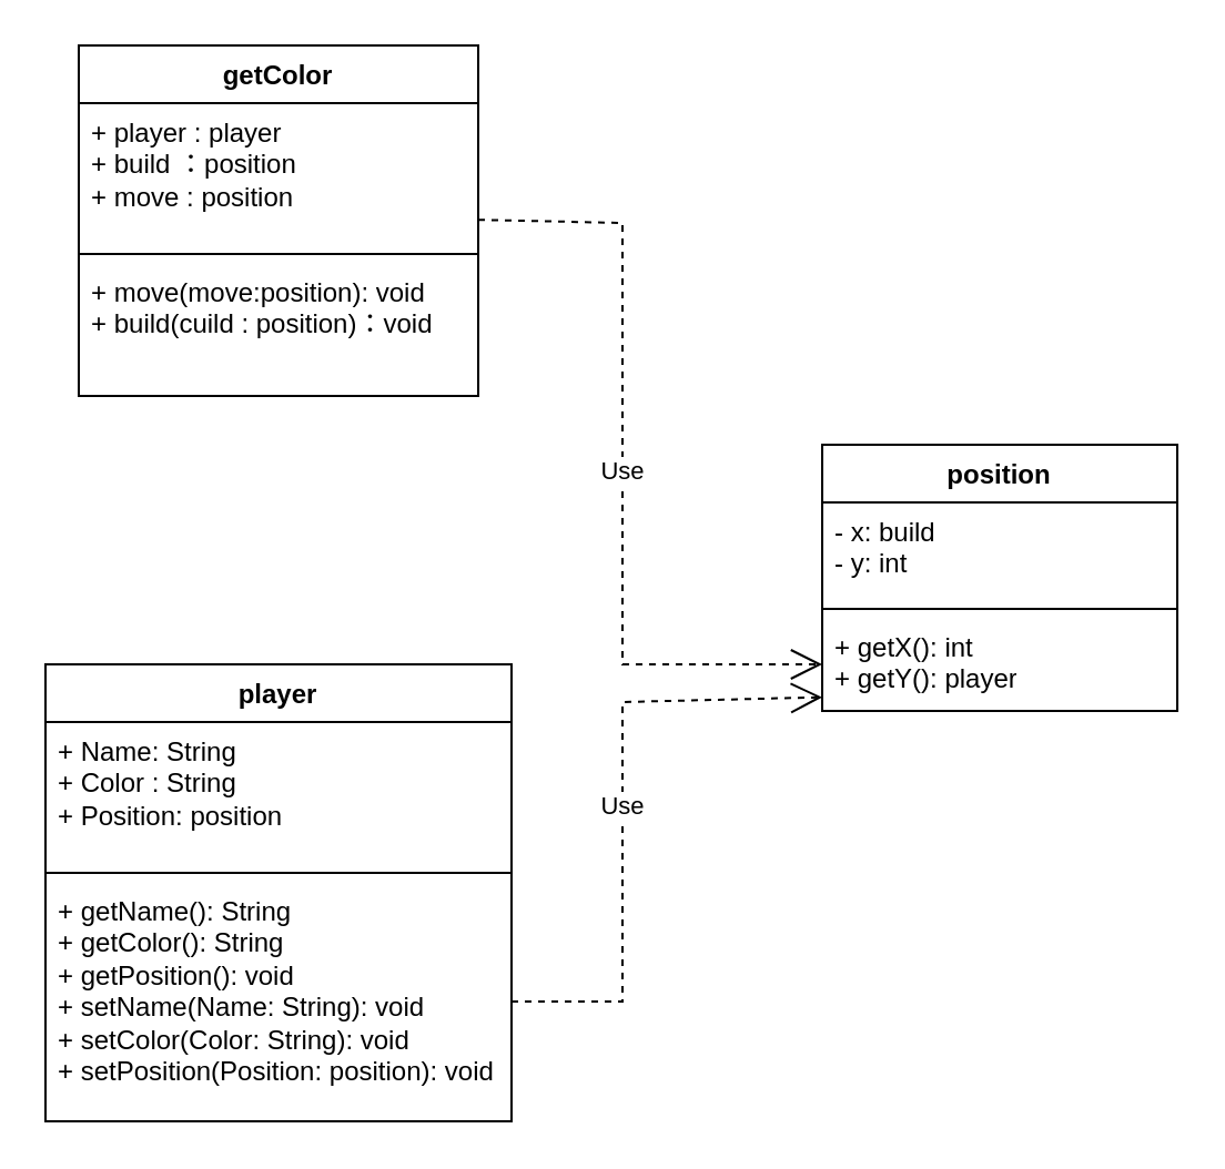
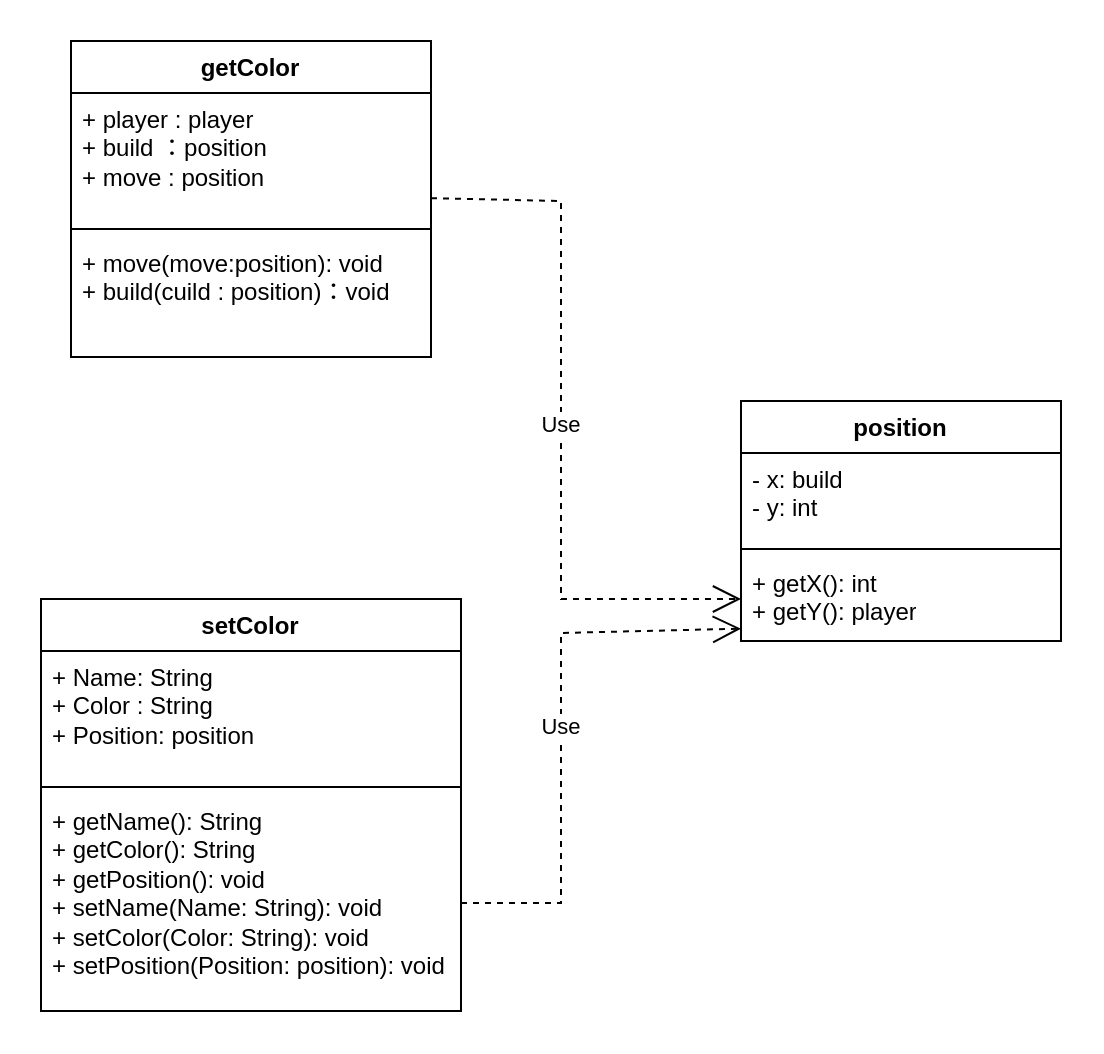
  <mxCell id="0" />
  <mxCell id="1" parent="0" />
- <mxCell id="2" value="player" style="swimlane;fontStyle=1;align=center;verticalAlign=top;childLayout=stackLayout;horizontal=1;startSize=26;horizontalStack=0;resizeParent=1;resizeParentMax=0;resizeLast=0;collapsible=1;marginBottom=0;whiteSpace=wrap;html=1;" vertex="1" parent="1"><mxGeometry x="20" y="299" width="210" height="206" as="geometry" /></mxCell>
+ <mxCell id="2" value="setColor" style="swimlane;fontStyle=1;align=center;verticalAlign=top;childLayout=stackLayout;horizontal=1;startSize=26;horizontalStack=0;resizeParent=1;resizeParentMax=0;resizeLast=0;collapsible=1;marginBottom=0;whiteSpace=wrap;html=1;" vertex="1" parent="1"><mxGeometry x="20" y="299" width="210" height="206" as="geometry" /></mxCell>
  <mxCell id="3" value="+ Name: String&lt;br&gt;+ Color : String&lt;br&gt;+ Position: position" style="text;strokeColor=none;fillColor=none;align=left;verticalAlign=top;spacingLeft=4;spacingRight=4;overflow=hidden;rotatable=0;points=[[0,0.5],[1,0.5]];portConstraint=eastwest;whiteSpace=wrap;html=1;" vertex="1" parent="2"><mxGeometry y="26" width="210" height="64" as="geometry" /></mxCell>
  <mxCell id="4" value="" style="line;strokeWidth=1;fillColor=none;align=left;verticalAlign=middle;spacingTop=-1;spacingLeft=3;spacingRight=3;rotatable=0;labelPosition=right;points=[];portConstraint=eastwest;strokeColor=inherit;" vertex="1" parent="2"><mxGeometry y="90" width="210" height="8" as="geometry" /></mxCell>
  <mxCell id="5" value="+ getName(): String&lt;br&gt;+ getColor(): String&lt;br&gt;+ getPosition(): void&lt;br&gt;+ setName(Name: String): void&lt;br&gt;+ setColor(Color: String): void&lt;br&gt;+ setPosition(Position: position): void" style="text;strokeColor=none;fillColor=none;align=left;verticalAlign=top;spacingLeft=4;spacingRight=4;overflow=hidden;rotatable=0;points=[[0,0.5],[1,0.5]];portConstraint=eastwest;whiteSpace=wrap;html=1;" vertex="1" parent="2"><mxGeometry y="98" width="210" height="108" as="geometry" /></mxCell>
  <mxCell id="6" value="getColor" style="swimlane;fontStyle=1;align=center;verticalAlign=top;childLayout=stackLayout;horizontal=1;startSize=26;horizontalStack=0;resizeParent=1;resizeParentMax=0;resizeLast=0;collapsible=1;marginBottom=0;whiteSpace=wrap;html=1;" vertex="1" parent="1"><mxGeometry x="35" y="20" width="180" height="158" as="geometry" /></mxCell>
  <mxCell id="7" value="+ player : player&lt;br&gt;+ build ：position&lt;br&gt;+ move : position" style="text;strokeColor=none;fillColor=none;align=left;verticalAlign=top;spacingLeft=4;spacingRight=4;overflow=hidden;rotatable=0;points=[[0,0.5],[1,0.5]];portConstraint=eastwest;whiteSpace=wrap;html=1;" vertex="1" parent="6"><mxGeometry y="26" width="180" height="64" as="geometry" /></mxCell>
  <mxCell id="8" value="" style="line;strokeWidth=1;fillColor=none;align=left;verticalAlign=middle;spacingTop=-1;spacingLeft=3;spacingRight=3;rotatable=0;labelPosition=right;points=[];portConstraint=eastwest;strokeColor=inherit;" vertex="1" parent="6"><mxGeometry y="90" width="180" height="8" as="geometry" /></mxCell>
  <mxCell id="9" value="+ move(move:position): void&lt;br&gt;+ build(cuild : position)：void" style="text;strokeColor=none;fillColor=none;align=left;verticalAlign=top;spacingLeft=4;spacingRight=4;overflow=hidden;rotatable=0;points=[[0,0.5],[1,0.5]];portConstraint=eastwest;whiteSpace=wrap;html=1;" vertex="1" parent="6"><mxGeometry y="98" width="180" height="60" as="geometry" /></mxCell>
  <mxCell id="10" value="position" style="swimlane;fontStyle=1;align=center;verticalAlign=top;childLayout=stackLayout;horizontal=1;startSize=26;horizontalStack=0;resizeParent=1;resizeParentMax=0;resizeLast=0;collapsible=1;marginBottom=0;whiteSpace=wrap;html=1;" vertex="1" parent="1"><mxGeometry x="370" y="200" width="160" height="120" as="geometry" /></mxCell>
  <mxCell id="11" value="- x: build&lt;br&gt;- y: int" style="text;strokeColor=none;fillColor=none;align=left;verticalAlign=top;spacingLeft=4;spacingRight=4;overflow=hidden;rotatable=0;points=[[0,0.5],[1,0.5]];portConstraint=eastwest;whiteSpace=wrap;html=1;" vertex="1" parent="10"><mxGeometry y="26" width="160" height="44" as="geometry" /></mxCell>
  <mxCell id="12" value="" style="line;strokeWidth=1;fillColor=none;align=left;verticalAlign=middle;spacingTop=-1;spacingLeft=3;spacingRight=3;rotatable=0;labelPosition=right;points=[];portConstraint=eastwest;strokeColor=inherit;" vertex="1" parent="10"><mxGeometry y="70" width="160" height="8" as="geometry" /></mxCell>
  <mxCell id="13" value="+ getX(): int&lt;br&gt;+ getY(): player" style="text;strokeColor=none;fillColor=none;align=left;verticalAlign=top;spacingLeft=4;spacingRight=4;overflow=hidden;rotatable=0;points=[[0,0.5],[1,0.5]];portConstraint=eastwest;whiteSpace=wrap;html=1;" vertex="1" parent="10"><mxGeometry y="78" width="160" height="42" as="geometry" /></mxCell>
  <mxCell id="14" value="Use" style="endArrow=open;endSize=12;dashed=1;html=1;rounded=0;entryX=0;entryY=0.5;entryDx=0;entryDy=0;" edge="1" parent="1" target="13"><mxGeometry width="160" relative="1" as="geometry"><mxPoint x="215" y="98.58" as="sourcePoint" /><mxPoint x="375" y="98.58" as="targetPoint" /><Array as="points"><mxPoint x="280" y="100" /><mxPoint x="280" y="299" /></Array></mxGeometry></mxCell>
  <mxCell id="15" value="Use" style="endArrow=open;endSize=12;dashed=1;html=1;rounded=0;exitX=1;exitY=0.5;exitDx=0;exitDy=0;entryX=0;entryY=0.853;entryDx=0;entryDy=0;entryPerimeter=0;" edge="1" parent="1" source="5" target="13"><mxGeometry width="160" relative="1" as="geometry"><mxPoint x="170" y="230" as="sourcePoint" /><mxPoint x="330" y="230" as="targetPoint" /><Array as="points"><mxPoint x="280" y="451" /><mxPoint x="280" y="316" /></Array></mxGeometry></mxCell>
